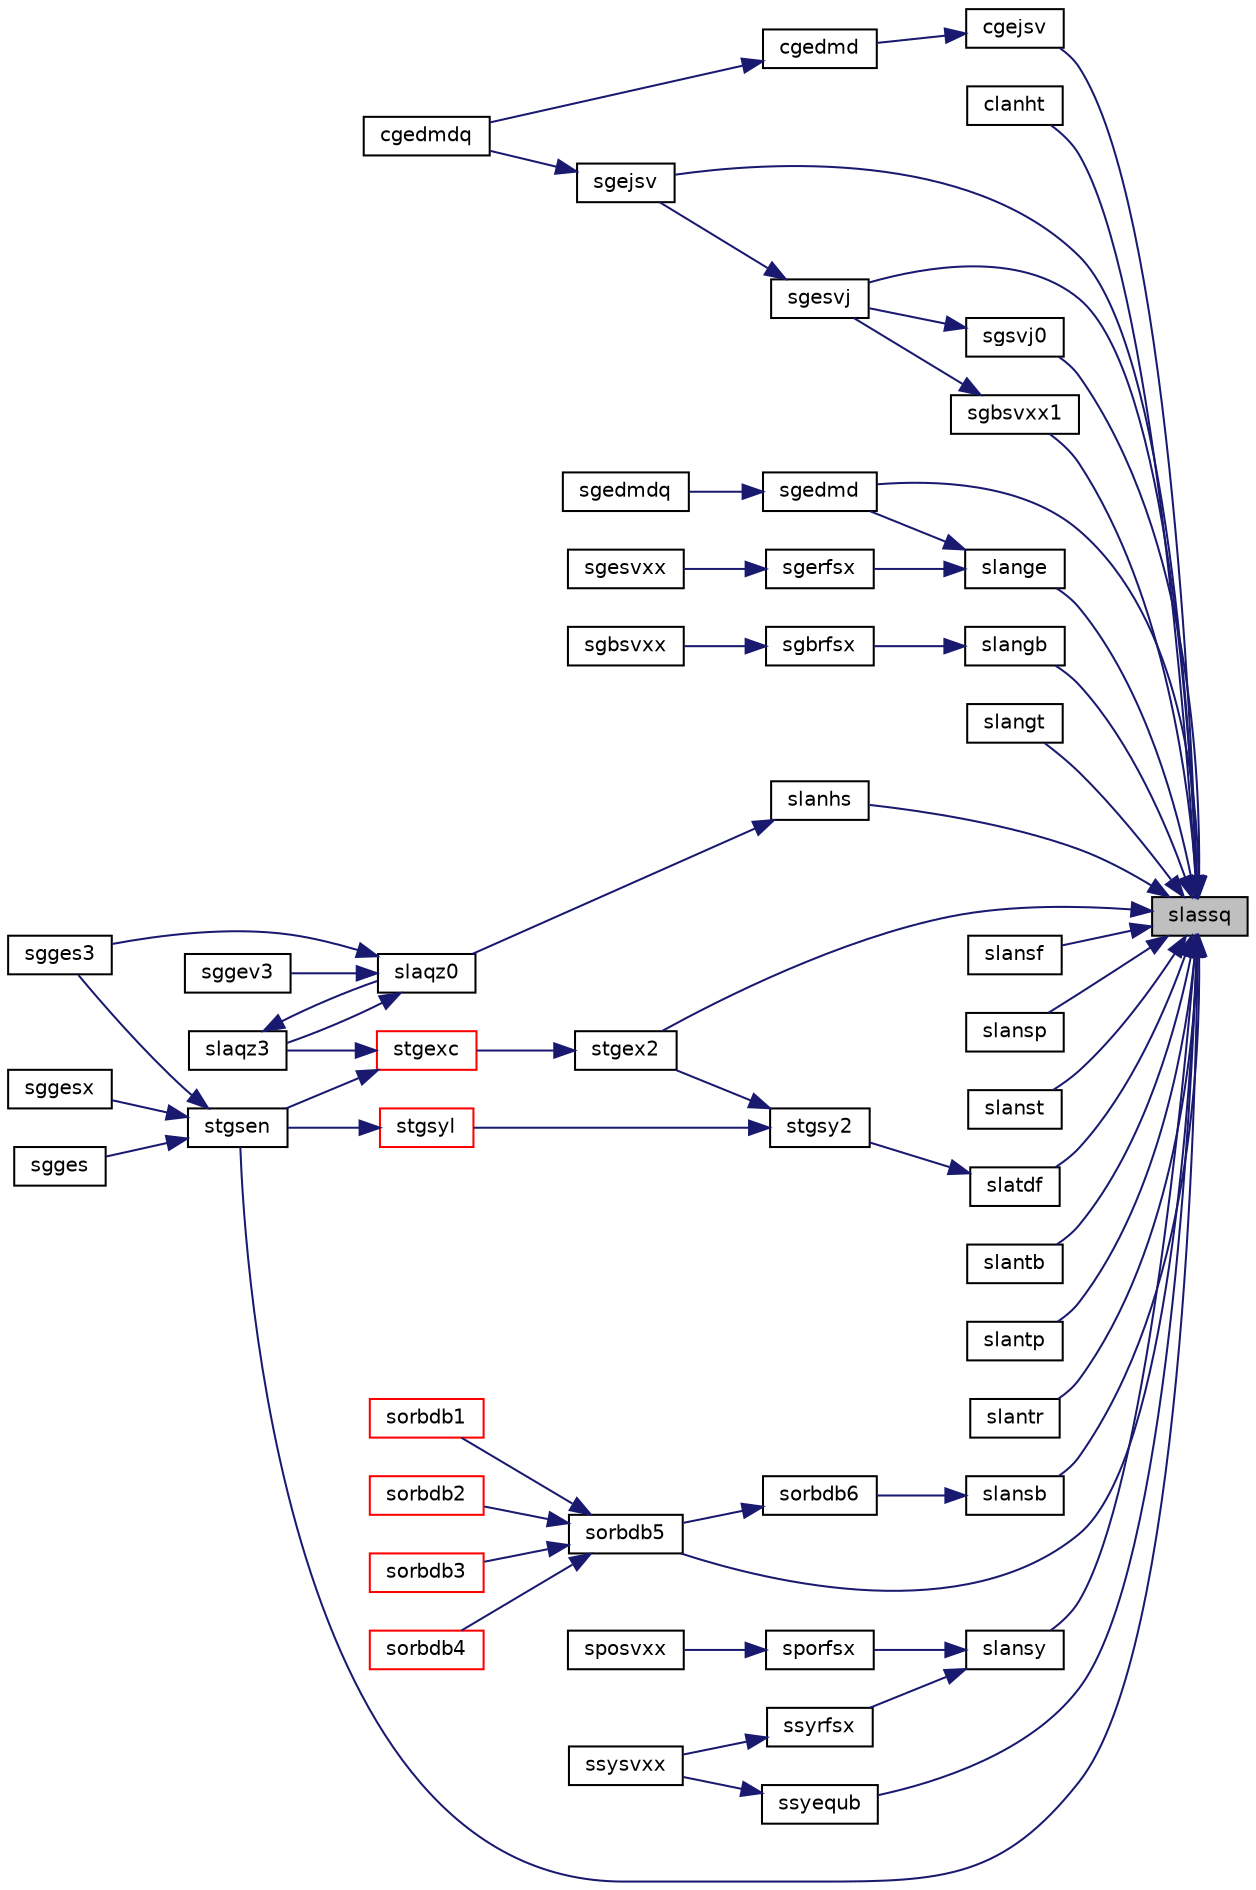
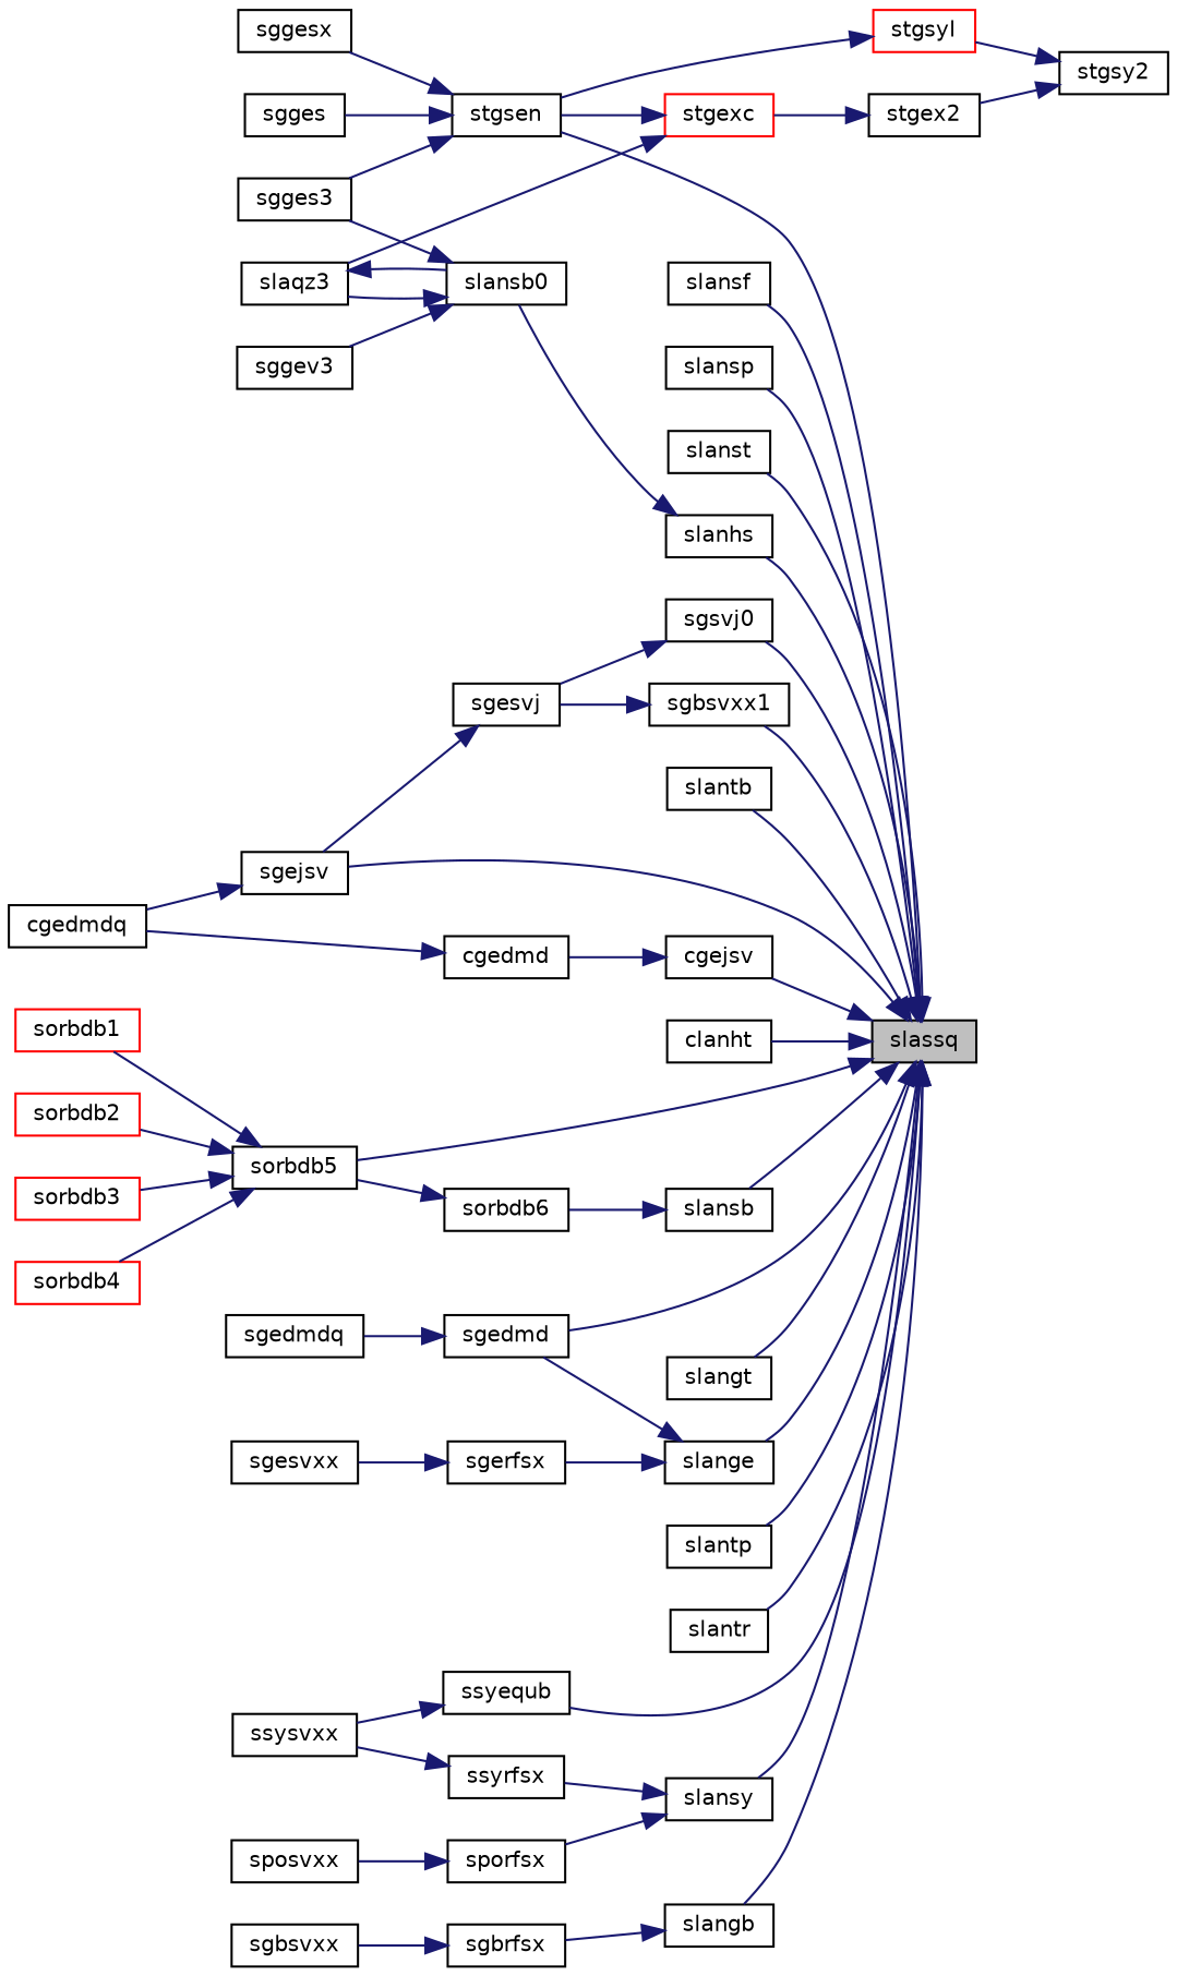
  digraph {
    rankdir=RL
    node [color=black fillcolor=white fontname=Helvetica fontsize=10 shape=record style=filled]
    edge [color=midnightblue dir=back fontname=Helvetica fontsize=10 labelfontname=Helvetica labelfontsize=10 style=solid]
    n1 [fillcolor=grey75 fontcolor=black height=0.2 label=slassq width=0.4]
    n2 [height=0.2 label=cgejsv width=0.4]
    n3 [height=0.2 label=clanht width=0.4]
    n4 [height=0.2 label=sgedmd width=0.4]
    n5 [height=0.2 label=sgejsv width=0.4]
    n6 [height=0.2 label=sgesvj width=0.4]
    n7 [height=0.2 label=sgsvj0 width=0.4]
    n8 [height=0.2 label=sgbsvxx1 width=0.4]
    n9 [height=0.2 label=slangb width=0.4]
    n10 [height=0.2 label=slange width=0.4]
    n11 [height=0.2 label=slangt width=0.4]
    n12 [height=0.2 label=slanhs width=0.4]
    n13 [height=0.2 label=slansb width=0.4]
    n14 [height=0.2 label=slansf width=0.4]
    n15 [height=0.2 label=slansp width=0.4]
    n16 [height=0.2 label=slanst width=0.4]
    n17 [height=0.2 label=slansy width=0.4]
    n18 [height=0.2 label=slantb width=0.4]
    n19 [height=0.2 label=slantp width=0.4]
    n20 [height=0.2 label=slantr width=0.4]
-   n21 [height=0.2 label=slatdf width=0.4]
    n22 [height=0.2 label=stgex2 width=0.4]
    n23 [height=0.2 label=stgsen width=0.4]
    n24 [height=0.2 label=sorbdb5 width=0.4]
    n25 [height=0.2 label=ssyequb width=0.4]
    n26 [height=0.2 label=cgedmd width=0.4]
    n27 [height=0.2 label=sgedmdq width=0.4]
    n28 [height=0.2 label=cgedmdq width=0.4]
    n29 [height=0.2 label=sgbrfsx width=0.4]
    n30 [height=0.2 label=sgerfsx width=0.4]
-   n31 [height=0.2 label=slaqz0 width=0.4]
+   n31 [height=0.2 label=slansb0 width=0.4]
    n32 [height=0.2 label=sorbdb6 width=0.4]
    n33 [height=0.2 label=sporfsx width=0.4]
    n34 [height=0.2 label=ssyrfsx width=0.4]
    n35 [height=0.2 label=stgsy2 width=0.4]
    n36 [color=red height=0.2 label=stgexc width=0.4]
    n37 [height=0.2 label=sgges3 width=0.4]
    n38 [height=0.2 label=sgges width=0.4]
    n39 [height=0.2 label=sggesx width=0.4]
    n40 [color=red height=0.2 label=sorbdb1 width=0.4]
    n41 [color=red height=0.2 label=sorbdb2 width=0.4]
    n42 [color=red height=0.2 label=sorbdb3 width=0.4]
    n43 [color=red height=0.2 label=sorbdb4 width=0.4]
    n44 [height=0.2 label=ssysvxx width=0.4]
    n45 [height=0.2 label=sgbsvxx width=0.4]
    n46 [height=0.2 label=sgesvxx width=0.4]
    n47 [height=0.2 label=sggev3 width=0.4]
    n48 [height=0.2 label=slaqz3 width=0.4]
    n49 [height=0.2 label=sposvxx width=0.4]
    n50 [color=red height=0.2 label=stgsyl width=0.4]
    n1 -> n2
    n1 -> n3
    n1 -> n4
    n1 -> n5
-   n1 -> n6
    n1 -> n7
    n1 -> n8
    n1 -> n9
    n1 -> n10
    n1 -> n11
    n1 -> n12
    n1 -> n13
    n1 -> n14
    n1 -> n15
    n1 -> n16
    n1 -> n17
    n1 -> n18
    n1 -> n19
    n1 -> n20
-   n1 -> n21
-   n1 -> n22
    n1 -> n23
    n1 -> n24
    n1 -> n25
    n2 -> n26
    n4 -> n27
    n5 -> n28
    n6 -> n5
    n7 -> n6
    n8 -> n6
    n9 -> n29
    n10 -> n4
    n10 -> n30
    n12 -> n31
    n13 -> n32
    n17 -> n33
    n17 -> n34
-   n21 -> n35
    n22 -> n36
    n23 -> n37
    n23 -> n38
    n23 -> n39
    n24 -> n40
    n24 -> n41
    n24 -> n42
    n24 -> n43
    n25 -> n44
    n26 -> n28
    n29 -> n45
    n30 -> n46
    n31 -> n37
    n31 -> n47
    n31 -> n48
    n32 -> n24
    n33 -> n49
    n34 -> n44
    n35 -> n22
    n35 -> n50
    n36 -> n23
    n36 -> n48
    n48 -> n31
    n50 -> n23
  }
